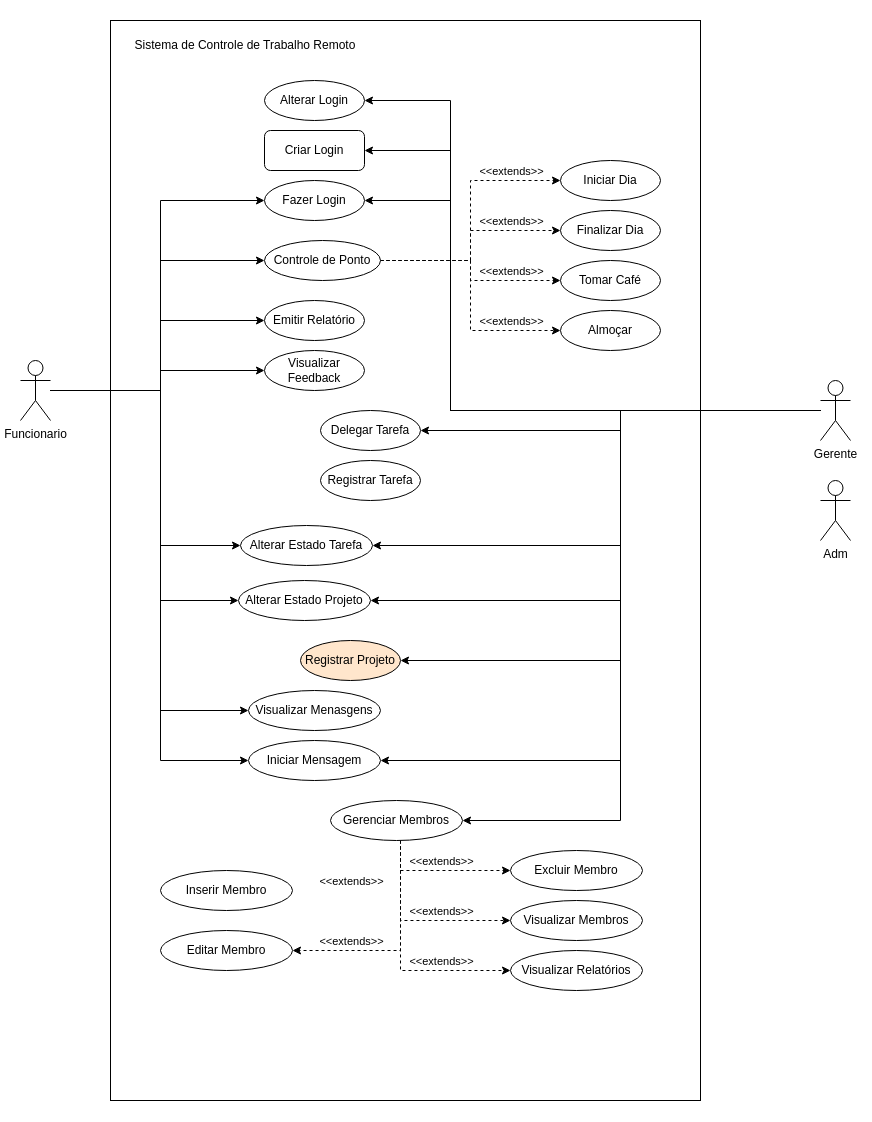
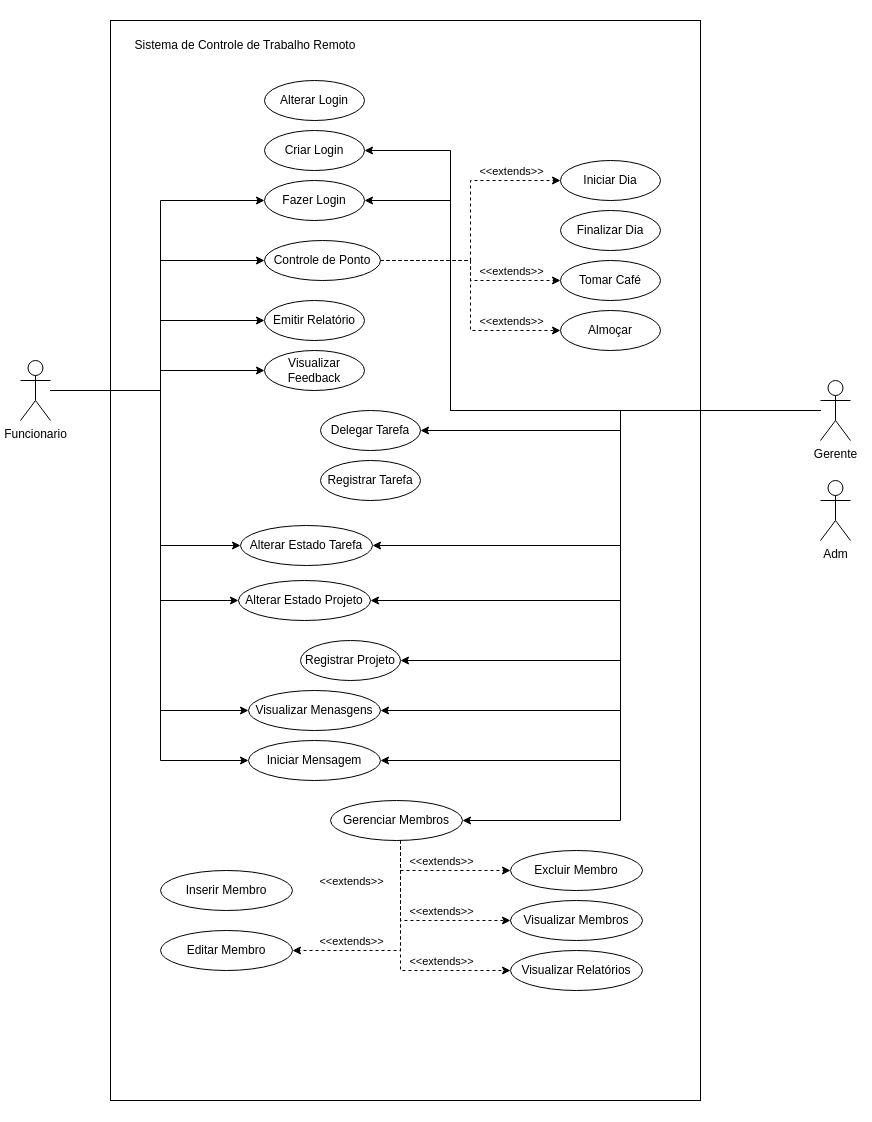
  <mxCell id="0" />
  <mxCell id="1" parent="0" />
  <mxCell id="2" value="" style="rounded=0;whiteSpace=wrap;html=1;" parent="1" vertex="1"><mxGeometry x="110" y="20" width="590" height="1080" as="geometry" /></mxCell>
  <mxCell id="3" style="edgeStyle=orthogonalEdgeStyle;rounded=0;orthogonalLoop=1;jettySize=auto;html=1;entryX=0;entryY=0.5;entryDx=0;entryDy=0;" edge="1" parent="1" source="11" target="33"><mxGeometry relative="1" as="geometry"><Array as="points"><mxPoint x="160" y="390" /><mxPoint x="160" y="260" /></Array></mxGeometry></mxCell>
  <mxCell id="4" style="edgeStyle=orthogonalEdgeStyle;rounded=0;orthogonalLoop=1;jettySize=auto;html=1;entryX=0;entryY=0.5;entryDx=0;entryDy=0;" edge="1" parent="1" source="11" target="27"><mxGeometry relative="1" as="geometry"><Array as="points"><mxPoint x="160" y="390" /><mxPoint x="160" y="200" /></Array></mxGeometry></mxCell>
  <mxCell id="5" style="edgeStyle=orthogonalEdgeStyle;rounded=0;orthogonalLoop=1;jettySize=auto;html=1;entryX=0;entryY=0.5;entryDx=0;entryDy=0;" edge="1" parent="1" source="11" target="34"><mxGeometry relative="1" as="geometry"><Array as="points"><mxPoint x="160" y="390" /><mxPoint x="160" y="320" /></Array></mxGeometry></mxCell>
  <mxCell id="6" style="edgeStyle=orthogonalEdgeStyle;rounded=0;orthogonalLoop=1;jettySize=auto;html=1;" edge="1" parent="1" source="11" target="35"><mxGeometry relative="1" as="geometry"><Array as="points"><mxPoint x="160" y="390" /><mxPoint x="160" y="370" /></Array></mxGeometry></mxCell>
  <mxCell id="7" style="edgeStyle=orthogonalEdgeStyle;rounded=0;orthogonalLoop=1;jettySize=auto;html=1;entryX=0;entryY=0.5;entryDx=0;entryDy=0;" edge="1" parent="1" source="11" target="38"><mxGeometry relative="1" as="geometry"><Array as="points"><mxPoint x="160" y="390" /><mxPoint x="160" y="545" /></Array></mxGeometry></mxCell>
  <mxCell id="8" style="edgeStyle=orthogonalEdgeStyle;rounded=0;orthogonalLoop=1;jettySize=auto;html=1;entryX=0;entryY=0.5;entryDx=0;entryDy=0;" edge="1" parent="1" source="11" target="39"><mxGeometry relative="1" as="geometry"><Array as="points"><mxPoint x="160" y="390" /><mxPoint x="160" y="600" /></Array></mxGeometry></mxCell>
  <mxCell id="9" style="edgeStyle=orthogonalEdgeStyle;rounded=0;orthogonalLoop=1;jettySize=auto;html=1;entryX=0;entryY=0.5;entryDx=0;entryDy=0;" edge="1" parent="1" source="11" target="41"><mxGeometry relative="1" as="geometry"><Array as="points"><mxPoint x="160" y="390" /><mxPoint x="160" y="710" /></Array></mxGeometry></mxCell>
  <mxCell id="10" style="edgeStyle=orthogonalEdgeStyle;rounded=0;orthogonalLoop=1;jettySize=auto;html=1;entryX=0;entryY=0.5;entryDx=0;entryDy=0;" edge="1" parent="1" source="11" target="42"><mxGeometry relative="1" as="geometry"><Array as="points"><mxPoint x="160" y="390" /><mxPoint x="160" y="760" /></Array></mxGeometry></mxCell>
  <mxCell id="11" value="Funcionario" style="shape=umlActor;verticalLabelPosition=bottom;verticalAlign=top;html=1;" parent="1" vertex="1"><mxGeometry x="20" y="360" width="30" height="60" as="geometry" /></mxCell>
  <mxCell id="12" style="edgeStyle=orthogonalEdgeStyle;rounded=0;orthogonalLoop=1;jettySize=auto;html=1;entryX=1;entryY=0.5;entryDx=0;entryDy=0;" edge="1" parent="1" source="22" target="36"><mxGeometry relative="1" as="geometry" /></mxCell>
  <mxCell id="13" style="edgeStyle=orthogonalEdgeStyle;rounded=0;orthogonalLoop=1;jettySize=auto;html=1;entryX=1;entryY=0.5;entryDx=0;entryDy=0;" edge="1" parent="1" source="22" target="40"><mxGeometry relative="1" as="geometry"><Array as="points"><mxPoint x="620" y="410" /><mxPoint x="620" y="660" /></Array></mxGeometry></mxCell>
  <mxCell id="14" style="edgeStyle=orthogonalEdgeStyle;rounded=0;orthogonalLoop=1;jettySize=auto;html=1;entryX=1;entryY=0.5;entryDx=0;entryDy=0;" edge="1" parent="1" source="22" target="38"><mxGeometry relative="1" as="geometry"><Array as="points"><mxPoint x="620" y="410" /><mxPoint x="620" y="545" /></Array></mxGeometry></mxCell>
  <mxCell id="15" style="edgeStyle=orthogonalEdgeStyle;rounded=0;orthogonalLoop=1;jettySize=auto;html=1;entryX=1;entryY=0.5;entryDx=0;entryDy=0;" edge="1" parent="1" source="22" target="39"><mxGeometry relative="1" as="geometry"><Array as="points"><mxPoint x="620" y="410" /><mxPoint x="620" y="600" /></Array></mxGeometry></mxCell>
+ <mxCell id="16" style="edgeStyle=orthogonalEdgeStyle;rounded=0;orthogonalLoop=1;jettySize=auto;html=1;entryX=1;entryY=0.5;entryDx=0;entryDy=0;" edge="1" parent="1" source="22" target="41"><mxGeometry relative="1" as="geometry"><Array as="points"><mxPoint x="620" y="410" /><mxPoint x="620" y="710" /></Array></mxGeometry></mxCell>
  <mxCell id="17" style="edgeStyle=orthogonalEdgeStyle;rounded=0;orthogonalLoop=1;jettySize=auto;html=1;entryX=1;entryY=0.5;entryDx=0;entryDy=0;" edge="1" parent="1" source="22" target="42"><mxGeometry relative="1" as="geometry"><Array as="points"><mxPoint x="620" y="410" /><mxPoint x="620" y="760" /></Array></mxGeometry></mxCell>
  <mxCell id="18" style="edgeStyle=orthogonalEdgeStyle;rounded=0;orthogonalLoop=1;jettySize=auto;html=1;entryX=1;entryY=0.5;entryDx=0;entryDy=0;" edge="1" parent="1" source="22" target="47"><mxGeometry relative="1" as="geometry"><Array as="points"><mxPoint x="620" y="410" /><mxPoint x="620" y="820" /></Array></mxGeometry></mxCell>
  <mxCell id="19" style="edgeStyle=orthogonalEdgeStyle;rounded=0;orthogonalLoop=1;jettySize=auto;html=1;entryX=1;entryY=0.5;entryDx=0;entryDy=0;" edge="1" parent="1" source="22" target="27"><mxGeometry relative="1" as="geometry"><Array as="points"><mxPoint x="450" y="410" /><mxPoint x="450" y="200" /></Array></mxGeometry></mxCell>
- <mxCell id="20" style="edgeStyle=orthogonalEdgeStyle;rounded=0;orthogonalLoop=1;jettySize=auto;html=1;entryX=1;entryY=0.5;entryDx=0;entryDy=0;" edge="1" parent="1" source="22" target="25"><mxGeometry relative="1" as="geometry"><Array as="points"><mxPoint x="450" y="410" /><mxPoint x="450" y="100" /></Array></mxGeometry></mxCell>
  <mxCell id="21" style="edgeStyle=orthogonalEdgeStyle;rounded=0;orthogonalLoop=1;jettySize=auto;html=1;entryX=1;entryY=0.5;entryDx=0;entryDy=0;" edge="1" parent="1" source="22" target="26"><mxGeometry relative="1" as="geometry"><Array as="points"><mxPoint x="450" y="410" /><mxPoint x="450" y="150" /></Array></mxGeometry></mxCell>
  <mxCell id="22" value="Gerente" style="shape=umlActor;verticalLabelPosition=bottom;verticalAlign=top;html=1;" parent="1" vertex="1"><mxGeometry x="820" y="380" width="30" height="60" as="geometry" /></mxCell>
  <mxCell id="23" value="Adm" style="shape=umlActor;verticalLabelPosition=bottom;verticalAlign=top;html=1;" parent="1" vertex="1"><mxGeometry x="820" y="480" width="30" height="60" as="geometry" /></mxCell>
  <mxCell id="24" value="Sistema de Controle de Trabalho Remoto" style="text;html=1;align=center;verticalAlign=middle;whiteSpace=wrap;rounded=0;" parent="1" vertex="1"><mxGeometry x="120" y="30" width="250" height="30" as="geometry" /></mxCell>
  <mxCell id="25" value="Alterar Login" style="ellipse;whiteSpace=wrap;html=1;" parent="1" vertex="1"><mxGeometry x="264" y="80" width="100" height="40" as="geometry" /></mxCell>
- <mxCell id="26" value="Criar Login" style="whiteSpace=wrap;html=1;rounded=1;" parent="1" vertex="1"><mxGeometry x="264" y="130" width="100" height="40" as="geometry" /></mxCell>
+ <mxCell id="26" value="Criar Login" style="ellipse;whiteSpace=wrap;html=1;" parent="1" vertex="1"><mxGeometry x="264" y="130" width="100" height="40" as="geometry" /></mxCell>
  <mxCell id="27" value="Fazer Login" style="ellipse;whiteSpace=wrap;html=1;" parent="1" vertex="1"><mxGeometry x="264" y="180" width="100" height="40" as="geometry" /></mxCell>
  <mxCell id="28" style="edgeStyle=orthogonalEdgeStyle;rounded=0;orthogonalLoop=1;jettySize=auto;html=1;entryX=0;entryY=0.5;entryDx=0;entryDy=0;dashed=1;" edge="1" parent="1" source="33" target="53"><mxGeometry relative="1" as="geometry" /></mxCell>
- <mxCell id="29" style="edgeStyle=orthogonalEdgeStyle;rounded=0;orthogonalLoop=1;jettySize=auto;html=1;entryX=0;entryY=0.5;entryDx=0;entryDy=0;dashed=1;" edge="1" parent="1" source="33" target="54"><mxGeometry relative="1" as="geometry" /></mxCell>
- <mxCell id="30" value="&amp;lt;&amp;lt;extends&amp;gt;&amp;gt;" style="edgeLabel;html=1;align=center;verticalAlign=middle;resizable=0;points=[];" vertex="1" connectable="0" parent="29"><mxGeometry x="0.393" y="-1" relative="1" as="geometry"><mxPoint x="14" y="-11" as="offset" /></mxGeometry></mxCell>
  <mxCell id="31" style="edgeStyle=orthogonalEdgeStyle;rounded=0;orthogonalLoop=1;jettySize=auto;html=1;entryX=0;entryY=0.5;entryDx=0;entryDy=0;dashed=1;" edge="1" parent="1" source="33" target="55"><mxGeometry relative="1" as="geometry" /></mxCell>
  <mxCell id="32" style="edgeStyle=orthogonalEdgeStyle;rounded=0;orthogonalLoop=1;jettySize=auto;html=1;entryX=0;entryY=0.5;entryDx=0;entryDy=0;dashed=1;" edge="1" parent="1" source="33" target="56"><mxGeometry relative="1" as="geometry" /></mxCell>
  <mxCell id="33" value="Controle de Ponto" style="ellipse;whiteSpace=wrap;html=1;" parent="1" vertex="1"><mxGeometry x="264" y="240" width="116" height="40" as="geometry" /></mxCell>
  <mxCell id="34" value="Emitir Relatório" style="ellipse;whiteSpace=wrap;html=1;" parent="1" vertex="1"><mxGeometry x="264" y="300" width="100" height="40" as="geometry" /></mxCell>
  <mxCell id="35" value="Visualizar Feedback" style="ellipse;whiteSpace=wrap;html=1;" parent="1" vertex="1"><mxGeometry x="264" y="350" width="100" height="40" as="geometry" /></mxCell>
  <mxCell id="36" value="D&lt;span style=&quot;background-color: initial;&quot;&gt;elegar Tarefa&lt;/span&gt;" style="ellipse;whiteSpace=wrap;html=1;" parent="1" vertex="1"><mxGeometry x="320" y="410" width="100" height="40" as="geometry" /></mxCell>
  <mxCell id="37" value="Registrar Tarefa" style="ellipse;whiteSpace=wrap;html=1;" parent="1" vertex="1"><mxGeometry x="320" y="460" width="100" height="40" as="geometry" /></mxCell>
  <mxCell id="38" value="Alterar Estado Tarefa" style="ellipse;whiteSpace=wrap;html=1;" parent="1" vertex="1"><mxGeometry x="240" y="525" width="132" height="40" as="geometry" /></mxCell>
  <mxCell id="39" value="Alterar Estado Projeto" style="ellipse;whiteSpace=wrap;html=1;" parent="1" vertex="1"><mxGeometry x="238" y="580" width="132" height="40" as="geometry" /></mxCell>
- <mxCell id="40" value="Registrar Projeto" style="ellipse;whiteSpace=wrap;html=1;fillColor=#ffe6cc;" parent="1" vertex="1"><mxGeometry x="300" y="640" width="100" height="40" as="geometry" /></mxCell>
+ <mxCell id="40" value="Registrar Projeto" style="ellipse;whiteSpace=wrap;html=1;" parent="1" vertex="1"><mxGeometry x="300" y="640" width="100" height="40" as="geometry" /></mxCell>
  <mxCell id="41" value="Visualizar Menasgens" style="ellipse;whiteSpace=wrap;html=1;" parent="1" vertex="1"><mxGeometry x="248" y="690" width="132" height="40" as="geometry" /></mxCell>
  <mxCell id="42" value="Iniciar Mensagem" style="ellipse;whiteSpace=wrap;html=1;" parent="1" vertex="1"><mxGeometry x="248" y="740" width="132" height="40" as="geometry" /></mxCell>
  <mxCell id="43" style="edgeStyle=orthogonalEdgeStyle;rounded=0;orthogonalLoop=1;jettySize=auto;html=1;entryX=0;entryY=0.5;entryDx=0;entryDy=0;dashed=1;" parent="1" source="47" target="50" edge="1"><mxGeometry relative="1" as="geometry"><Array as="points"><mxPoint x="400" y="870" /></Array></mxGeometry></mxCell>
  <mxCell id="44" style="edgeStyle=orthogonalEdgeStyle;rounded=0;orthogonalLoop=1;jettySize=auto;html=1;entryX=0;entryY=0.5;entryDx=0;entryDy=0;dashed=1;" parent="1" source="47" target="51" edge="1"><mxGeometry relative="1" as="geometry"><Array as="points"><mxPoint x="400" y="920" /></Array></mxGeometry></mxCell>
  <mxCell id="45" style="edgeStyle=orthogonalEdgeStyle;rounded=0;orthogonalLoop=1;jettySize=auto;html=1;entryX=1;entryY=0.5;entryDx=0;entryDy=0;dashed=1;" parent="1" source="47" target="49" edge="1"><mxGeometry relative="1" as="geometry"><Array as="points"><mxPoint x="400" y="950" /></Array></mxGeometry></mxCell>
  <mxCell id="46" style="edgeStyle=orthogonalEdgeStyle;rounded=0;orthogonalLoop=1;jettySize=auto;html=1;entryX=0;entryY=0.5;entryDx=0;entryDy=0;dashed=1;" parent="1" source="47" target="52" edge="1"><mxGeometry relative="1" as="geometry"><Array as="points"><mxPoint x="400" y="970" /></Array></mxGeometry></mxCell>
  <mxCell id="47" value="Gerenciar Membros" style="ellipse;whiteSpace=wrap;html=1;" parent="1" vertex="1"><mxGeometry x="330" y="800" width="132" height="40" as="geometry" /></mxCell>
  <mxCell id="48" value="Inserir Membro" style="ellipse;whiteSpace=wrap;html=1;" parent="1" vertex="1"><mxGeometry x="160" y="870" width="132" height="40" as="geometry" /></mxCell>
  <mxCell id="49" value="Editar Membro" style="ellipse;whiteSpace=wrap;html=1;" parent="1" vertex="1"><mxGeometry x="160" y="930" width="132" height="40" as="geometry" /></mxCell>
  <mxCell id="50" value="Excluir Membro" style="ellipse;whiteSpace=wrap;html=1;" parent="1" vertex="1"><mxGeometry x="510" y="850" width="132" height="40" as="geometry" /></mxCell>
  <mxCell id="51" value="Visualizar Membros" style="ellipse;whiteSpace=wrap;html=1;" parent="1" vertex="1"><mxGeometry x="510" y="900" width="132" height="40" as="geometry" /></mxCell>
  <mxCell id="52" value="Visualizar Relatórios" style="ellipse;whiteSpace=wrap;html=1;" parent="1" vertex="1"><mxGeometry x="510" y="950" width="132" height="40" as="geometry" /></mxCell>
  <mxCell id="53" value="Iniciar Dia" style="ellipse;whiteSpace=wrap;html=1;" vertex="1" parent="1"><mxGeometry x="560" y="160" width="100" height="40" as="geometry" /></mxCell>
  <mxCell id="54" value="Finalizar Dia" style="ellipse;whiteSpace=wrap;html=1;" vertex="1" parent="1"><mxGeometry x="560" y="210" width="100" height="40" as="geometry" /></mxCell>
  <mxCell id="55" value="Tomar Café" style="ellipse;whiteSpace=wrap;html=1;" vertex="1" parent="1"><mxGeometry x="560" y="260" width="100" height="40" as="geometry" /></mxCell>
  <mxCell id="56" value="Almoçar" style="ellipse;whiteSpace=wrap;html=1;" vertex="1" parent="1"><mxGeometry x="560" y="310" width="100" height="40" as="geometry" /></mxCell>
  <mxCell id="57" value="&amp;lt;&amp;lt;extends&amp;gt;&amp;gt;" style="edgeLabel;html=1;align=center;verticalAlign=middle;resizable=0;points=[];" vertex="1" connectable="0" parent="1"><mxGeometry x="510" y="270" as="geometry" /></mxCell>
  <mxCell id="58" value="&amp;lt;&amp;lt;extends&amp;gt;&amp;gt;" style="edgeLabel;html=1;align=center;verticalAlign=middle;resizable=0;points=[];" vertex="1" connectable="0" parent="1"><mxGeometry x="510" y="170" as="geometry" /></mxCell>
  <mxCell id="59" value="&amp;lt;&amp;lt;extends&amp;gt;&amp;gt;" style="edgeLabel;html=1;align=center;verticalAlign=middle;resizable=0;points=[];" vertex="1" connectable="0" parent="1"><mxGeometry x="510" y="320" as="geometry" /></mxCell>
  <mxCell id="60" value="&amp;lt;&amp;lt;extends&amp;gt;&amp;gt;" style="edgeLabel;html=1;align=center;verticalAlign=middle;resizable=0;points=[];" vertex="1" connectable="0" parent="1"><mxGeometry x="350" y="880" as="geometry" /></mxCell>
  <mxCell id="61" value="&amp;lt;&amp;lt;extends&amp;gt;&amp;gt;" style="edgeLabel;html=1;align=center;verticalAlign=middle;resizable=0;points=[];" vertex="1" connectable="0" parent="1"><mxGeometry x="350" y="940" as="geometry" /></mxCell>
  <mxCell id="62" value="&amp;lt;&amp;lt;extends&amp;gt;&amp;gt;" style="edgeLabel;html=1;align=center;verticalAlign=middle;resizable=0;points=[];" vertex="1" connectable="0" parent="1"><mxGeometry x="440" y="860" as="geometry" /></mxCell>
  <mxCell id="63" value="&amp;lt;&amp;lt;extends&amp;gt;&amp;gt;" style="edgeLabel;html=1;align=center;verticalAlign=middle;resizable=0;points=[];" vertex="1" connectable="0" parent="1"><mxGeometry x="440" y="910" as="geometry" /></mxCell>
  <mxCell id="64" value="&amp;lt;&amp;lt;extends&amp;gt;&amp;gt;" style="edgeLabel;html=1;align=center;verticalAlign=middle;resizable=0;points=[];" vertex="1" connectable="0" parent="1"><mxGeometry x="440" y="960" as="geometry" /></mxCell>
